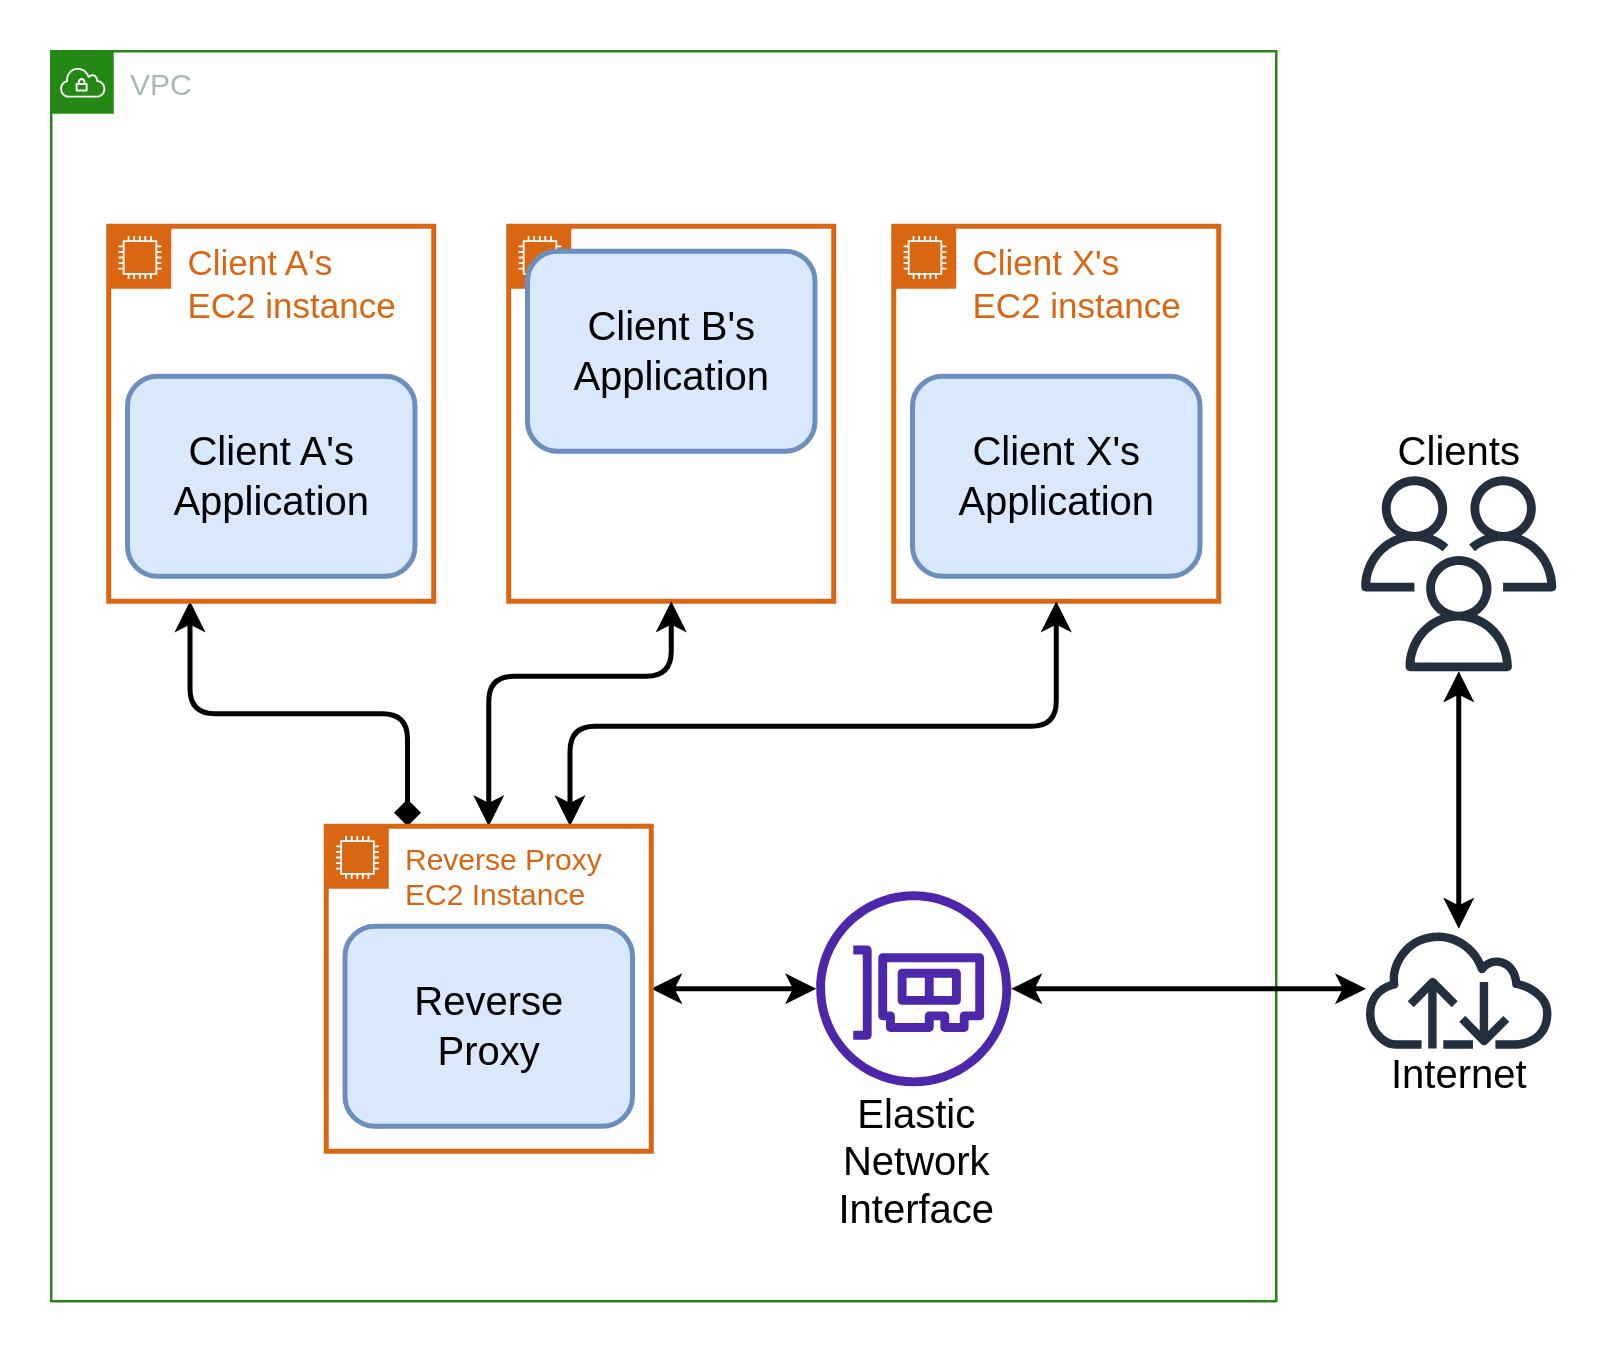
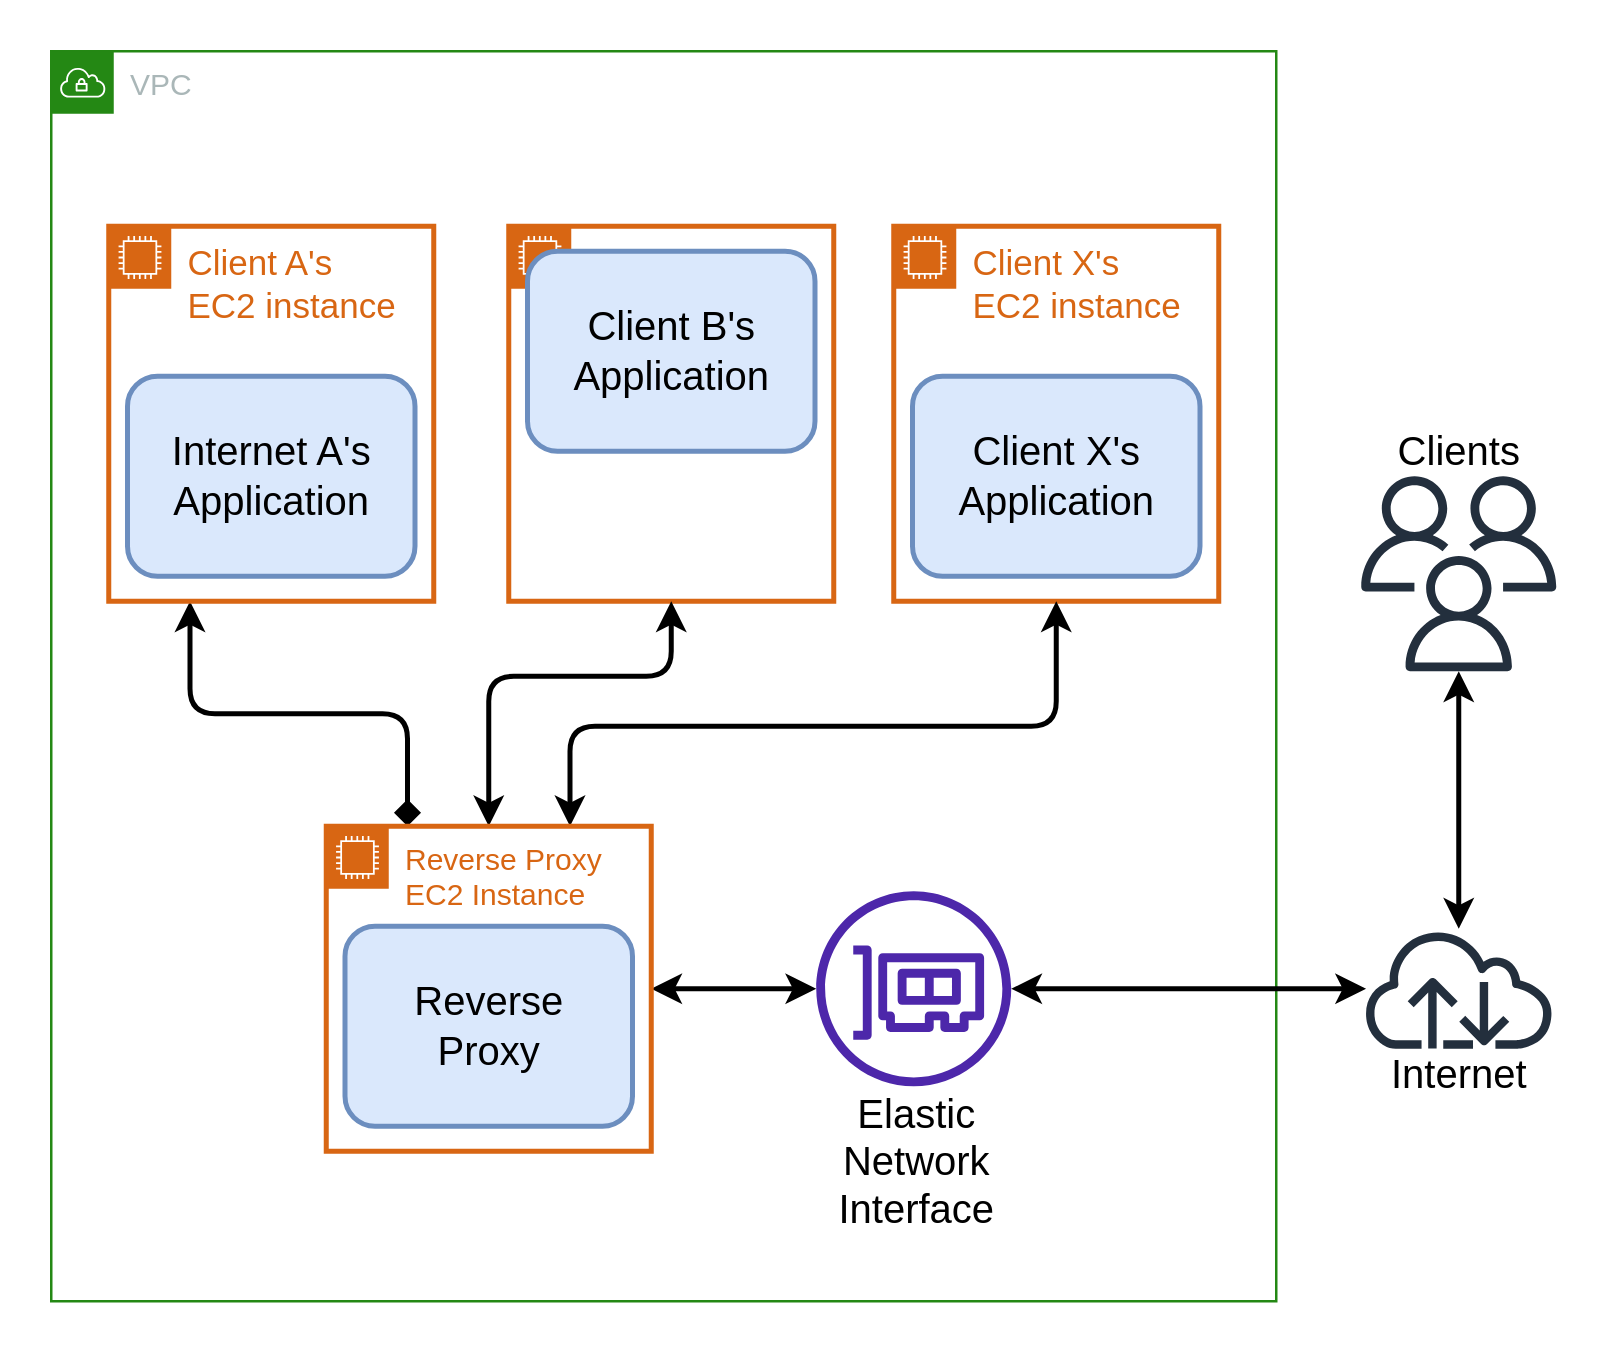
  <mxCell id="0" />
  <mxCell id="1" parent="0" />
  <mxCell id="2" value="VPC" style="points=[[0,0],[0.25,0],[0.5,0],[0.75,0],[1,0],[1,0.25],[1,0.5],[1,0.75],[1,1],[0.75,1],[0.5,1],[0.25,1],[0,1],[0,0.75],[0,0.5],[0,0.25]];outlineConnect=0;gradientColor=none;html=1;whiteSpace=wrap;fontSize=12;fontStyle=0;container=1;pointerEvents=0;collapsible=0;recursiveResize=0;shape=mxgraph.aws4.group;grIcon=mxgraph.aws4.group_vpc;strokeColor=#248814;fillColor=none;verticalAlign=top;align=left;spacingLeft=30;fontColor=#AAB7B8;dashed=0;" parent="1" vertex="1"><mxGeometry x="20" y="20" width="490" height="500" as="geometry" /></mxCell>
  <mxCell id="3" style="edgeStyle=orthogonalEdgeStyle;html=1;exitX=0.25;exitY=1;exitDx=0;exitDy=0;entryX=0.25;entryY=0;entryDx=0;entryDy=0;fontSize=16;strokeWidth=2;startArrow=classic;startFill=1;endArrow=diamond;" edge="1" parent="2" source="4" target="15"><mxGeometry relative="1" as="geometry" /></mxCell>
  <mxCell id="4" value="Client A's &lt;br style=&quot;font-size: 14px;&quot;&gt;EC2 instance" style="points=[[0,0],[0.25,0],[0.5,0],[0.75,0],[1,0],[1,0.25],[1,0.5],[1,0.75],[1,1],[0.75,1],[0.5,1],[0.25,1],[0,1],[0,0.75],[0,0.5],[0,0.25]];outlineConnect=0;gradientColor=none;html=1;whiteSpace=wrap;fontSize=14;fontStyle=0;container=1;pointerEvents=0;collapsible=0;recursiveResize=0;shape=mxgraph.aws4.group;grIcon=mxgraph.aws4.group_ec2_instance_contents;strokeColor=#D86613;fillColor=none;verticalAlign=top;align=left;spacingLeft=30;fontColor=#D86613;dashed=0;strokeWidth=2;" vertex="1" parent="2"><mxGeometry x="23" y="70" width="130" height="150" as="geometry" /></mxCell>
- <mxCell id="5" value="Client A's&lt;br style=&quot;font-size: 16px;&quot;&gt;Application" style="rounded=1;whiteSpace=wrap;html=1;strokeWidth=2;fillColor=#dae8fc;strokeColor=#6c8ebf;fontSize=16;" vertex="1" parent="4"><mxGeometry x="7.5" y="60" width="115" height="80" as="geometry" /></mxCell>
+ <mxCell id="5" value="Internet A's&lt;br style=&quot;font-size: 16px;&quot;&gt;Application" style="rounded=1;whiteSpace=wrap;html=1;strokeWidth=2;fillColor=#dae8fc;strokeColor=#6c8ebf;fontSize=16;" vertex="1" parent="4"><mxGeometry x="7.5" y="60" width="115" height="80" as="geometry" /></mxCell>
  <mxCell id="6" value="Client B's&lt;br&gt;EC2 instance" style="points=[[0,0],[0.25,0],[0.5,0],[0.75,0],[1,0],[1,0.25],[1,0.5],[1,0.75],[1,1],[0.75,1],[0.5,1],[0.25,1],[0,1],[0,0.75],[0,0.5],[0,0.25]];outlineConnect=0;gradientColor=none;html=1;whiteSpace=wrap;fontSize=14;fontStyle=0;container=1;pointerEvents=0;collapsible=0;recursiveResize=0;shape=mxgraph.aws4.group;grIcon=mxgraph.aws4.group_ec2_instance_contents;strokeColor=#D86613;fillColor=none;verticalAlign=top;align=left;spacingLeft=30;fontColor=#D86613;dashed=0;strokeWidth=2;" vertex="1" parent="2"><mxGeometry x="183" y="70" width="130" height="150" as="geometry" /></mxCell>
  <mxCell id="7" value="&lt;font style=&quot;font-size: 16px&quot;&gt;Client B's&lt;br&gt;Application&lt;/font&gt;" style="rounded=1;whiteSpace=wrap;html=1;strokeWidth=2;fillColor=#dae8fc;strokeColor=#6c8ebf;" vertex="1" parent="6"><mxGeometry x="7.5" y="10" width="115" height="80" as="geometry" /></mxCell>
  <mxCell id="8" value="Client X's&lt;br&gt;EC2 instance&amp;nbsp;" style="points=[[0,0],[0.25,0],[0.5,0],[0.75,0],[1,0],[1,0.25],[1,0.5],[1,0.75],[1,1],[0.75,1],[0.5,1],[0.25,1],[0,1],[0,0.75],[0,0.5],[0,0.25]];outlineConnect=0;gradientColor=none;html=1;whiteSpace=wrap;fontSize=14;fontStyle=0;container=1;pointerEvents=0;collapsible=0;recursiveResize=0;shape=mxgraph.aws4.group;grIcon=mxgraph.aws4.group_ec2_instance_contents;strokeColor=#D86613;fillColor=none;verticalAlign=top;align=left;spacingLeft=30;fontColor=#D86613;dashed=0;strokeWidth=2;" vertex="1" parent="2"><mxGeometry x="337" y="70" width="130" height="150" as="geometry" /></mxCell>
  <mxCell id="9" value="Client X's&lt;br style=&quot;font-size: 16px;&quot;&gt;Application" style="rounded=1;whiteSpace=wrap;html=1;strokeWidth=2;fillColor=#dae8fc;strokeColor=#6c8ebf;fontSize=16;" vertex="1" parent="8"><mxGeometry x="7.5" y="60" width="115" height="80" as="geometry" /></mxCell>
  <mxCell id="10" style="edgeStyle=orthogonalEdgeStyle;html=1;exitX=0.5;exitY=0;exitDx=0;exitDy=0;entryX=0.5;entryY=1;entryDx=0;entryDy=0;fontSize=16;startArrow=classic;startFill=1;strokeWidth=2;" edge="1" parent="2" source="15" target="6"><mxGeometry relative="1" as="geometry"><Array as="points"><mxPoint x="175" y="250" /><mxPoint x="248" y="250" /></Array></mxGeometry></mxCell>
  <mxCell id="11" style="edgeStyle=orthogonalEdgeStyle;html=1;exitX=0.75;exitY=0;exitDx=0;exitDy=0;entryX=0.5;entryY=1;entryDx=0;entryDy=0;fontSize=16;startArrow=classic;startFill=1;strokeWidth=2;" edge="1" parent="2" source="15" target="8"><mxGeometry relative="1" as="geometry"><Array as="points"><mxPoint x="208" y="270" /><mxPoint x="402" y="270" /></Array></mxGeometry></mxCell>
  <mxCell id="12" style="edgeStyle=orthogonalEdgeStyle;html=1;exitX=1;exitY=0.5;exitDx=0;exitDy=0;fontSize=16;strokeWidth=2;startArrow=classic;startFill=1;" edge="1" parent="2" source="15" target="13"><mxGeometry relative="1" as="geometry" /></mxCell>
  <mxCell id="13" value="" style="sketch=0;outlineConnect=0;fontColor=#232F3E;gradientColor=none;fillColor=#4D27AA;strokeColor=none;dashed=0;verticalLabelPosition=bottom;verticalAlign=top;align=center;html=1;fontSize=12;fontStyle=0;aspect=fixed;pointerEvents=1;shape=mxgraph.aws4.elastic_network_interface;" vertex="1" parent="2"><mxGeometry x="306" y="336" width="78" height="78" as="geometry" /></mxCell>
  <mxCell id="14" value="Elastic&lt;br&gt;Network&lt;br&gt;Interface" style="text;html=1;align=center;verticalAlign=middle;resizable=0;points=[];autosize=1;strokeColor=none;fillColor=none;fontSize=16;" vertex="1" parent="2"><mxGeometry x="306" y="414" width="80" height="60" as="geometry" /></mxCell>
  <mxCell id="15" value="Reverse Proxy&lt;br&gt;EC2 Instance" style="points=[[0,0],[0.25,0],[0.5,0],[0.75,0],[1,0],[1,0.25],[1,0.5],[1,0.75],[1,1],[0.75,1],[0.5,1],[0.25,1],[0,1],[0,0.75],[0,0.5],[0,0.25]];outlineConnect=0;gradientColor=none;html=1;whiteSpace=wrap;fontSize=12;fontStyle=0;container=1;pointerEvents=0;collapsible=0;recursiveResize=0;shape=mxgraph.aws4.group;grIcon=mxgraph.aws4.group_ec2_instance_contents;strokeColor=#D86613;fillColor=none;verticalAlign=top;align=left;spacingLeft=30;fontColor=#D86613;dashed=0;strokeWidth=2;" vertex="1" parent="2"><mxGeometry x="110" y="310" width="130" height="130" as="geometry" /></mxCell>
  <mxCell id="16" value="Reverse&lt;br style=&quot;font-size: 16px;&quot;&gt;Proxy" style="rounded=1;whiteSpace=wrap;html=1;strokeWidth=2;fillColor=#dae8fc;strokeColor=#6c8ebf;fontSize=16;" vertex="1" parent="15"><mxGeometry x="7.5" y="40" width="115" height="80" as="geometry" /></mxCell>
  <mxCell id="17" value="" style="edgeStyle=orthogonalEdgeStyle;html=1;fontSize=16;startArrow=classic;startFill=1;strokeWidth=2;" edge="1" parent="1" source="18" target="21"><mxGeometry relative="1" as="geometry" /></mxCell>
  <mxCell id="18" value="" style="sketch=0;outlineConnect=0;fontColor=#232F3E;gradientColor=none;fillColor=#232F3D;strokeColor=none;dashed=0;verticalLabelPosition=bottom;verticalAlign=top;align=center;html=1;fontSize=12;fontStyle=0;aspect=fixed;pointerEvents=1;shape=mxgraph.aws4.internet;" vertex="1" parent="1"><mxGeometry x="544" y="371" width="78" height="48" as="geometry" /></mxCell>
  <mxCell id="19" style="edgeStyle=orthogonalEdgeStyle;html=1;fontSize=16;strokeWidth=2;startArrow=classic;startFill=1;" edge="1" parent="1" source="18" target="13"><mxGeometry relative="1" as="geometry"><mxPoint x="270" y="441" as="sourcePoint" /><mxPoint x="336.001" y="441" as="targetPoint" /></mxGeometry></mxCell>
  <mxCell id="20" value="Internet" style="text;html=1;align=center;verticalAlign=middle;resizable=0;points=[];autosize=1;strokeColor=none;fillColor=none;fontSize=16;" vertex="1" parent="1"><mxGeometry x="548" y="419" width="70" height="20" as="geometry" /></mxCell>
  <mxCell id="21" value="" style="sketch=0;outlineConnect=0;fontColor=#232F3E;gradientColor=none;fillColor=#232F3D;strokeColor=none;dashed=0;verticalLabelPosition=bottom;verticalAlign=top;align=center;html=1;fontSize=12;fontStyle=0;aspect=fixed;pointerEvents=1;shape=mxgraph.aws4.users;" vertex="1" parent="1"><mxGeometry x="544" y="190" width="78" height="78" as="geometry" /></mxCell>
  <mxCell id="22" value="Clients" style="text;html=1;align=center;verticalAlign=middle;resizable=0;points=[];autosize=1;strokeColor=none;fillColor=none;fontSize=16;" vertex="1" parent="1"><mxGeometry x="553" y="170" width="60" height="20" as="geometry" /></mxCell>
